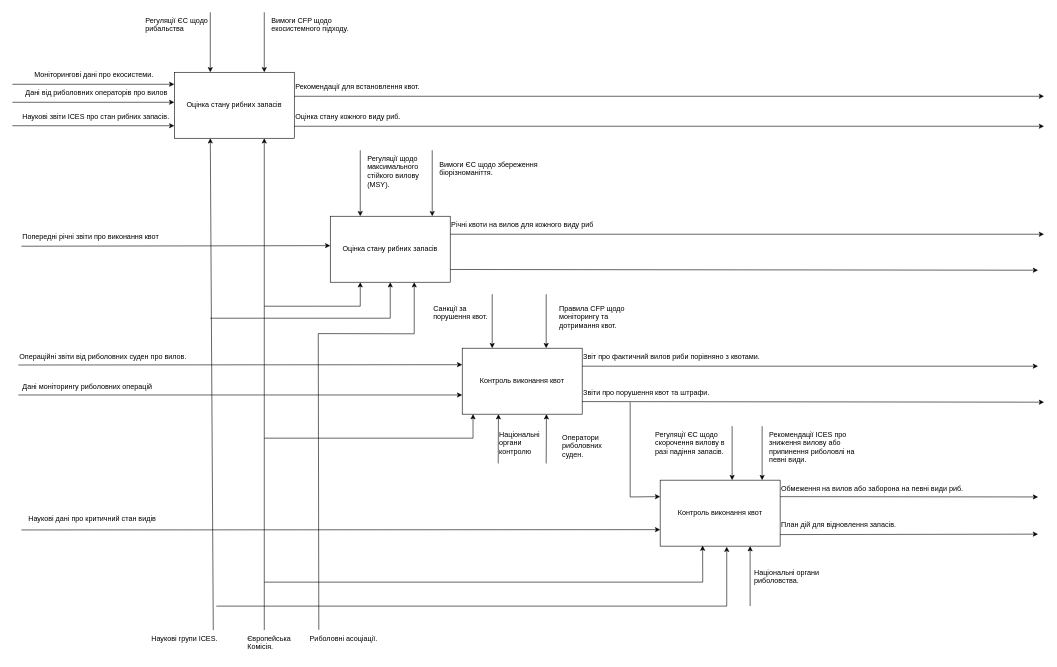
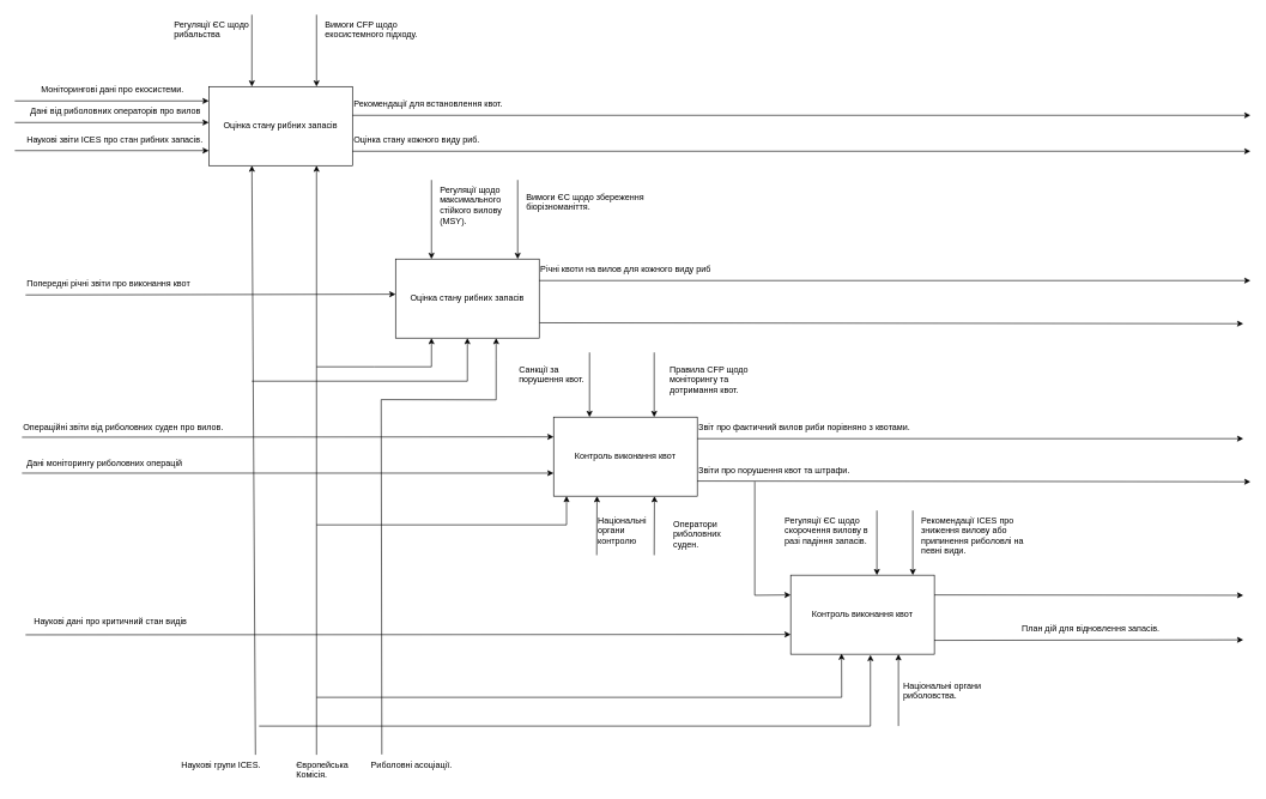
  <mxCell id="0" />
  <mxCell id="1" parent="0" />
  <mxCell id="2" value="&lt;div&gt;&lt;div&gt;Оцінка стану рибних запасів&lt;/div&gt;&lt;/div&gt;" style="rounded=0;whiteSpace=wrap;html=1;" vertex="1" parent="1"><mxGeometry x="290" y="120" width="200" height="110" as="geometry" /></mxCell>
  <mxCell id="3" value="" style="endArrow=classic;html=1;rounded=0;entryX=0;entryY=0.25;entryDx=0;entryDy=0;" edge="1" parent="1"><mxGeometry width="50" height="50" relative="1" as="geometry"><mxPoint x="20" y="209.13" as="sourcePoint" /><mxPoint x="290" y="209.13" as="targetPoint" /></mxGeometry></mxCell>
  <mxCell id="4" value="" style="endArrow=classic;html=1;rounded=0;entryX=0;entryY=0.25;entryDx=0;entryDy=0;" edge="1" parent="1"><mxGeometry width="50" height="50" relative="1" as="geometry"><mxPoint x="20" y="170" as="sourcePoint" /><mxPoint x="290" y="170" as="targetPoint" /></mxGeometry></mxCell>
  <mxCell id="5" value="" style="endArrow=classic;html=1;rounded=0;entryX=0;entryY=0.25;entryDx=0;entryDy=0;" edge="1" parent="1"><mxGeometry width="50" height="50" relative="1" as="geometry"><mxPoint x="20" y="140" as="sourcePoint" /><mxPoint x="290" y="140" as="targetPoint" /></mxGeometry></mxCell>
  <mxCell id="6" value="Наукові звіти ICES про стан рибних запасів." style="text;whiteSpace=wrap;html=1;" vertex="1" parent="1"><mxGeometry x="35" y="180" width="280" height="20" as="geometry" /></mxCell>
  <mxCell id="7" value="Дані від риболовних операторів про вилов&amp;nbsp;&lt;div&gt;&lt;br&gt;&lt;/div&gt;" style="text;whiteSpace=wrap;html=1;" vertex="1" parent="1"><mxGeometry x="40" y="140" width="260" height="20" as="geometry" /></mxCell>
  <mxCell id="8" value="Моніторингові дані про екосистеми." style="text;whiteSpace=wrap;html=1;" vertex="1" parent="1"><mxGeometry x="55" y="110" width="230" height="40" as="geometry" /></mxCell>
  <mxCell id="9" value="" style="endArrow=classic;html=1;rounded=0;entryX=0.25;entryY=0;entryDx=0;entryDy=0;" edge="1" parent="1"><mxGeometry width="50" height="50" relative="1" as="geometry"><mxPoint x="350" y="20" as="sourcePoint" /><mxPoint x="350" y="120" as="targetPoint" /></mxGeometry></mxCell>
  <mxCell id="10" value="Регуляції ЄС щодо рибальства" style="text;whiteSpace=wrap;html=1;" vertex="1" parent="1"><mxGeometry x="240" y="20" width="130" height="40" as="geometry" /></mxCell>
  <mxCell id="11" value="" style="endArrow=classic;html=1;rounded=0;entryX=0.25;entryY=0;entryDx=0;entryDy=0;" edge="1" parent="1"><mxGeometry width="50" height="50" relative="1" as="geometry"><mxPoint x="440" y="20" as="sourcePoint" /><mxPoint x="440" y="120" as="targetPoint" /></mxGeometry></mxCell>
  <mxCell id="12" value="Вимоги CFP щодо екосистемного підходу." style="text;whiteSpace=wrap;html=1;" vertex="1" parent="1"><mxGeometry x="450" y="20" width="150" height="40" as="geometry" /></mxCell>
  <mxCell id="13" value="Оцінка стану кожного виду риб." style="text;whiteSpace=wrap;html=1;" vertex="1" parent="1"><mxGeometry x="490" y="180" width="180" height="40" as="geometry" /></mxCell>
  <mxCell id="14" value="Рекомендації для встановлення квот." style="text;whiteSpace=wrap;html=1;" vertex="1" parent="1"><mxGeometry x="490" y="130" width="240" height="40" as="geometry" /></mxCell>
  <mxCell id="15" value="" style="endArrow=classic;html=1;rounded=0;entryX=0.25;entryY=0;entryDx=0;entryDy=0;exitX=0.75;exitY=0;exitDx=0;exitDy=0;" edge="1" parent="1" source="17"><mxGeometry width="50" height="50" relative="1" as="geometry"><mxPoint x="350" y="1034.174" as="sourcePoint" /><mxPoint x="350" y="230" as="targetPoint" /></mxGeometry></mxCell>
  <mxCell id="16" value="" style="endArrow=classic;html=1;rounded=0;entryX=0.25;entryY=0;entryDx=0;entryDy=0;" edge="1" parent="1"><mxGeometry width="50" height="50" relative="1" as="geometry"><mxPoint x="440" y="1050" as="sourcePoint" /><mxPoint x="440" y="230" as="targetPoint" /></mxGeometry></mxCell>
  <mxCell id="17" value="Наукові групи ICES." style="text;whiteSpace=wrap;html=1;" vertex="1" parent="1"><mxGeometry x="250" y="1050" width="140" height="40" as="geometry" /></mxCell>
  <mxCell id="18" value="Європейська Комісія." style="text;whiteSpace=wrap;html=1;" vertex="1" parent="1"><mxGeometry x="410" y="1050" width="90" height="40" as="geometry" /></mxCell>
  <mxCell id="19" value="&lt;div&gt;&lt;div&gt;Оцінка стану рибних запасів&lt;/div&gt;&lt;/div&gt;" style="rounded=0;whiteSpace=wrap;html=1;" vertex="1" parent="1"><mxGeometry x="550" y="360" width="200" height="110" as="geometry" /></mxCell>
  <mxCell id="20" value="" style="endArrow=classic;html=1;rounded=0;exitX=0;exitY=0.75;exitDx=0;exitDy=0;" edge="1" parent="1" source="21"><mxGeometry width="50" height="50" relative="1" as="geometry"><mxPoint x="460" y="410" as="sourcePoint" /><mxPoint x="550" y="409" as="targetPoint" /></mxGeometry></mxCell>
  <mxCell id="21" value="Попередні річні звіти про виконання квот" style="text;whiteSpace=wrap;html=1;" vertex="1" parent="1"><mxGeometry x="35" y="380" width="260" height="40" as="geometry" /></mxCell>
  <mxCell id="22" value="" style="endArrow=classic;html=1;rounded=0;exitX=1;exitY=0.25;exitDx=0;exitDy=0;" edge="1" parent="1"><mxGeometry width="50" height="50" relative="1" as="geometry"><mxPoint x="490" y="160" as="sourcePoint" /><mxPoint x="1740" y="160" as="targetPoint" /></mxGeometry></mxCell>
  <mxCell id="23" value="" style="endArrow=classic;html=1;rounded=0;entryX=0.25;entryY=0;entryDx=0;entryDy=0;" edge="1" parent="1" target="19"><mxGeometry width="50" height="50" relative="1" as="geometry"><mxPoint x="600" y="250" as="sourcePoint" /><mxPoint x="730" y="330" as="targetPoint" /></mxGeometry></mxCell>
  <mxCell id="24" value="Регуляції щодо максимального стійкого вилову (MSY)." style="text;whiteSpace=wrap;html=1;" vertex="1" parent="1"><mxGeometry x="610" y="250" width="100" height="40" as="geometry" /></mxCell>
  <mxCell id="25" value="Вимоги ЄС щодо збереження біорізноманіття." style="text;whiteSpace=wrap;html=1;" vertex="1" parent="1"><mxGeometry x="730" y="260" width="170" height="40" as="geometry" /></mxCell>
  <mxCell id="26" value="" style="endArrow=classic;html=1;rounded=0;entryX=0.25;entryY=0;entryDx=0;entryDy=0;" edge="1" parent="1"><mxGeometry width="50" height="50" relative="1" as="geometry"><mxPoint x="720" y="250" as="sourcePoint" /><mxPoint x="720" y="360" as="targetPoint" /></mxGeometry></mxCell>
  <mxCell id="27" value="" style="endArrow=classic;html=1;rounded=0;entryX=0.25;entryY=1;entryDx=0;entryDy=0;" edge="1" parent="1" target="19"><mxGeometry width="50" height="50" relative="1" as="geometry"><mxPoint x="440" y="510" as="sourcePoint" /><mxPoint x="650" y="580" as="targetPoint" /><Array as="points"><mxPoint x="520" y="510" /><mxPoint x="600" y="510" /></Array></mxGeometry></mxCell>
  <mxCell id="28" value="Риболовні асоціації." style="text;whiteSpace=wrap;html=1;" vertex="1" parent="1"><mxGeometry x="514" y="1050" width="140" height="40" as="geometry" /></mxCell>
  <mxCell id="29" value="" style="endArrow=classic;html=1;rounded=0;exitX=0;exitY=0.75;exitDx=0;exitDy=0;" edge="1" parent="1" source="13"><mxGeometry width="50" height="50" relative="1" as="geometry"><mxPoint x="760" y="440" as="sourcePoint" /><mxPoint x="1740" y="210" as="targetPoint" /></mxGeometry></mxCell>
  <mxCell id="30" value="Річні квоти на вилов для кожного виду риб" style="text;whiteSpace=wrap;html=1;" vertex="1" parent="1"><mxGeometry x="750" y="360" width="270" height="40" as="geometry" /></mxCell>
  <mxCell id="31" value="" style="endArrow=classic;html=1;rounded=0;exitX=1;exitY=0.5;exitDx=0;exitDy=0;" edge="1" parent="1"><mxGeometry width="50" height="50" relative="1" as="geometry"><mxPoint x="750" y="390" as="sourcePoint" /><mxPoint x="1740" y="390" as="targetPoint" /></mxGeometry></mxCell>
  <mxCell id="32" value="" style="endArrow=classic;html=1;rounded=0;exitX=1.002;exitY=0.807;exitDx=0;exitDy=0;exitPerimeter=0;" edge="1" parent="1" source="19"><mxGeometry width="50" height="50" relative="1" as="geometry"><mxPoint x="600" y="520" as="sourcePoint" /><mxPoint x="1730" y="450" as="targetPoint" /></mxGeometry></mxCell>
  <mxCell id="33" value="" style="endArrow=classic;html=1;rounded=0;exitX=0.121;exitY=-0.012;exitDx=0;exitDy=0;exitPerimeter=0;" edge="1" parent="1" source="28"><mxGeometry width="50" height="50" relative="1" as="geometry"><mxPoint x="531" y="1015" as="sourcePoint" /><mxPoint x="690" y="470" as="targetPoint" /><Array as="points"><mxPoint x="530" y="555.68" /><mxPoint x="690" y="556" /><mxPoint x="690" y="500" /></Array></mxGeometry></mxCell>
  <mxCell id="34" value="&lt;div&gt;&lt;div&gt;Контроль виконання квот&lt;/div&gt;&lt;/div&gt;" style="rounded=0;whiteSpace=wrap;html=1;" vertex="1" parent="1"><mxGeometry x="770" y="580" width="200" height="110" as="geometry" /></mxCell>
  <mxCell id="35" value="" style="endArrow=classic;html=1;rounded=0;entryX=0;entryY=0.25;entryDx=0;entryDy=0;" edge="1" parent="1" target="34"><mxGeometry width="50" height="50" relative="1" as="geometry"><mxPoint x="30" y="608" as="sourcePoint" /><mxPoint x="700" y="620" as="targetPoint" /></mxGeometry></mxCell>
  <mxCell id="36" value="" style="endArrow=classic;html=1;rounded=0;entryX=0;entryY=0.25;entryDx=0;entryDy=0;" edge="1" parent="1"><mxGeometry width="50" height="50" relative="1" as="geometry"><mxPoint x="30" y="658" as="sourcePoint" /><mxPoint x="770" y="658" as="targetPoint" /></mxGeometry></mxCell>
  <mxCell id="37" value="Операційні звіти від риболовних суден про вилов." style="text;whiteSpace=wrap;html=1;" vertex="1" parent="1"><mxGeometry x="30" y="580" width="310" height="40" as="geometry" /></mxCell>
  <mxCell id="38" value="Дані моніторингу риболовних операцій" style="text;whiteSpace=wrap;html=1;" vertex="1" parent="1"><mxGeometry x="35" y="630" width="250" height="40" as="geometry" /></mxCell>
  <mxCell id="39" value="" style="endArrow=classic;html=1;rounded=0;entryX=0.5;entryY=1;entryDx=0;entryDy=0;" edge="1" parent="1" target="19"><mxGeometry width="50" height="50" relative="1" as="geometry"><mxPoint x="350" y="530" as="sourcePoint" /><mxPoint x="650" y="470" as="targetPoint" /><Array as="points"><mxPoint x="650" y="530" /></Array></mxGeometry></mxCell>
  <mxCell id="40" value="" style="endArrow=classic;html=1;rounded=0;entryX=0.25;entryY=0;entryDx=0;entryDy=0;" edge="1" parent="1" target="34"><mxGeometry width="50" height="50" relative="1" as="geometry"><mxPoint x="820" y="490" as="sourcePoint" /><mxPoint x="700" y="490" as="targetPoint" /></mxGeometry></mxCell>
  <mxCell id="41" value="Правила CFP щодо моніторингу та дотримання квот." style="text;whiteSpace=wrap;html=1;" vertex="1" parent="1"><mxGeometry x="930" y="500" width="140" height="40" as="geometry" /></mxCell>
  <mxCell id="42" value="Санкції за порушення квот." style="text;whiteSpace=wrap;html=1;" vertex="1" parent="1"><mxGeometry x="720" y="500" width="110" height="40" as="geometry" /></mxCell>
  <mxCell id="43" value="" style="endArrow=classic;html=1;rounded=0;entryX=0.25;entryY=0;entryDx=0;entryDy=0;" edge="1" parent="1"><mxGeometry width="50" height="50" relative="1" as="geometry"><mxPoint x="910" y="490" as="sourcePoint" /><mxPoint x="910" y="580" as="targetPoint" /></mxGeometry></mxCell>
  <mxCell id="44" value="Звіт про фактичний вилов риби порівняно з квотами." style="text;whiteSpace=wrap;html=1;" vertex="1" parent="1"><mxGeometry x="970" y="580" width="320" height="40" as="geometry" /></mxCell>
  <mxCell id="45" value="Звіти про порушення квот та штрафи." style="text;whiteSpace=wrap;html=1;" vertex="1" parent="1"><mxGeometry x="970" y="640" width="270" height="40" as="geometry" /></mxCell>
  <mxCell id="46" value="" style="endArrow=classic;html=1;rounded=0;exitX=1;exitY=0.5;exitDx=0;exitDy=0;" edge="1" parent="1"><mxGeometry width="50" height="50" relative="1" as="geometry"><mxPoint x="970" y="610" as="sourcePoint" /><mxPoint x="1730" y="610" as="targetPoint" /></mxGeometry></mxCell>
  <mxCell id="47" value="" style="endArrow=classic;html=1;rounded=0;exitX=1.002;exitY=0.807;exitDx=0;exitDy=0;exitPerimeter=0;" edge="1" parent="1"><mxGeometry width="50" height="50" relative="1" as="geometry"><mxPoint x="970" y="669" as="sourcePoint" /><mxPoint x="1740" y="670" as="targetPoint" /></mxGeometry></mxCell>
  <mxCell id="48" value="" style="endArrow=classic;html=1;rounded=0;entryX=0.09;entryY=0.999;entryDx=0;entryDy=0;entryPerimeter=0;" edge="1" parent="1" target="34"><mxGeometry width="50" height="50" relative="1" as="geometry"><mxPoint x="440" y="730" as="sourcePoint" /><mxPoint x="788.6" y="720" as="targetPoint" /><Array as="points"><mxPoint x="788" y="730" /></Array></mxGeometry></mxCell>
  <mxCell id="49" value="Національні органи контролю" style="text;whiteSpace=wrap;html=1;" vertex="1" parent="1"><mxGeometry x="830" y="710" width="80" height="40" as="geometry" /></mxCell>
  <mxCell id="50" value="Оператори риболовних суден." style="text;whiteSpace=wrap;html=1;" vertex="1" parent="1"><mxGeometry x="935" y="715" width="90" height="40" as="geometry" /></mxCell>
  <mxCell id="51" value="" style="endArrow=classic;html=1;rounded=0;entryX=0.467;entryY=0.98;entryDx=0;entryDy=0;entryPerimeter=0;" edge="1" parent="1"><mxGeometry width="50" height="50" relative="1" as="geometry"><mxPoint x="830" y="772.2" as="sourcePoint" /><mxPoint x="830.4" y="690" as="targetPoint" /></mxGeometry></mxCell>
  <mxCell id="52" value="" style="endArrow=classic;html=1;rounded=0;entryX=0.467;entryY=0.98;entryDx=0;entryDy=0;entryPerimeter=0;" edge="1" parent="1"><mxGeometry width="50" height="50" relative="1" as="geometry"><mxPoint x="910" y="772.2" as="sourcePoint" /><mxPoint x="910.4" y="690" as="targetPoint" /></mxGeometry></mxCell>
  <mxCell id="53" value="&lt;div&gt;&lt;div&gt;Контроль виконання квот&lt;/div&gt;&lt;/div&gt;" style="rounded=0;whiteSpace=wrap;html=1;" vertex="1" parent="1"><mxGeometry x="1100" y="800" width="200" height="110" as="geometry" /></mxCell>
  <mxCell id="54" value="" style="endArrow=classic;html=1;rounded=0;entryX=0;entryY=0.25;entryDx=0;entryDy=0;" edge="1" parent="1" target="53"><mxGeometry width="50" height="50" relative="1" as="geometry"><mxPoint x="1050" y="670" as="sourcePoint" /><mxPoint x="1000" y="740" as="targetPoint" /><Array as="points"><mxPoint x="1050" y="828" /></Array></mxGeometry></mxCell>
  <mxCell id="55" value="Наукові дані про критичний стан видів" style="text;whiteSpace=wrap;html=1;" vertex="1" parent="1"><mxGeometry x="45" y="850" width="250" height="40" as="geometry" /></mxCell>
  <mxCell id="56" value="" style="endArrow=classic;html=1;rounded=0;entryX=0;entryY=0.75;entryDx=0;entryDy=0;" edge="1" parent="1" target="53"><mxGeometry width="50" height="50" relative="1" as="geometry"><mxPoint x="35" y="883" as="sourcePoint" /><mxPoint x="775" y="878" as="targetPoint" /></mxGeometry></mxCell>
  <mxCell id="57" value="Регуляції ЄС щодо скорочення вилову в разі падіння запасів." style="text;whiteSpace=wrap;html=1;" vertex="1" parent="1"><mxGeometry x="1090" y="710" width="120" height="40" as="geometry" /></mxCell>
  <mxCell id="58" value="Рекомендації ICES про зниження вилову або припинення риболовлі на певні види." style="text;whiteSpace=wrap;html=1;" vertex="1" parent="1"><mxGeometry x="1280" y="710" width="170" height="40" as="geometry" /></mxCell>
  <mxCell id="59" value="" style="endArrow=classic;html=1;rounded=0;entryX=0.6;entryY=0;entryDx=0;entryDy=0;entryPerimeter=0;" edge="1" parent="1" target="53"><mxGeometry width="50" height="50" relative="1" as="geometry"><mxPoint x="1220" y="710" as="sourcePoint" /><mxPoint x="1220" y="810" as="targetPoint" /></mxGeometry></mxCell>
  <mxCell id="60" value="" style="endArrow=classic;html=1;rounded=0;entryX=0.6;entryY=0;entryDx=0;entryDy=0;entryPerimeter=0;" edge="1" parent="1"><mxGeometry width="50" height="50" relative="1" as="geometry"><mxPoint x="1270" y="710" as="sourcePoint" /><mxPoint x="1270" y="800" as="targetPoint" /></mxGeometry></mxCell>
  <mxCell id="61" value="" style="endArrow=classic;html=1;rounded=0;exitX=1;exitY=0.25;exitDx=0;exitDy=0;" edge="1" parent="1" source="53"><mxGeometry width="50" height="50" relative="1" as="geometry"><mxPoint x="1320" y="910" as="sourcePoint" /><mxPoint x="1730" y="828" as="targetPoint" /></mxGeometry></mxCell>
- <mxCell id="62" value="Обмеження на вилов або заборона на певні види риб." style="text;whiteSpace=wrap;html=1;" vertex="1" parent="1"><mxGeometry x="1300" y="800" width="340" height="40" as="geometry" /></mxCell>
- <mxCell id="63" value="План дій для відновлення запасів." style="text;whiteSpace=wrap;html=1;" vertex="1" parent="1"><mxGeometry x="1300" y="860" width="230" height="40" as="geometry" /></mxCell>
+ <mxCell id="63" value="План дій для відновлення запасів." style="text;whiteSpace=wrap;html=1;" vertex="1" parent="1"><mxGeometry x="1420" y="860" width="230" height="40" as="geometry" /></mxCell>
  <mxCell id="64" value="" style="endArrow=classic;html=1;rounded=0;exitX=0.999;exitY=0.825;exitDx=0;exitDy=0;exitPerimeter=0;" edge="1" parent="1" source="53"><mxGeometry width="50" height="50" relative="1" as="geometry"><mxPoint x="1380" y="910" as="sourcePoint" /><mxPoint x="1730" y="890" as="targetPoint" /></mxGeometry></mxCell>
  <mxCell id="65" value="" style="endArrow=classic;html=1;rounded=0;entryX=0.354;entryY=0.992;entryDx=0;entryDy=0;entryPerimeter=0;" edge="1" parent="1" target="53"><mxGeometry width="50" height="50" relative="1" as="geometry"><mxPoint x="440" y="970" as="sourcePoint" /><mxPoint x="1170" y="970" as="targetPoint" /><Array as="points"><mxPoint x="1171" y="970" /></Array></mxGeometry></mxCell>
  <mxCell id="66" value="" style="endArrow=classic;html=1;rounded=0;entryX=0.555;entryY=1.009;entryDx=0;entryDy=0;entryPerimeter=0;" edge="1" parent="1" target="53"><mxGeometry width="50" height="50" relative="1" as="geometry"><mxPoint x="360" y="1010" as="sourcePoint" /><mxPoint x="940" y="860" as="targetPoint" /><Array as="points"><mxPoint x="1211" y="1010" /></Array></mxGeometry></mxCell>
  <mxCell id="67" value="Національні органи риболовства." style="text;whiteSpace=wrap;html=1;" vertex="1" parent="1"><mxGeometry x="1255" y="940" width="125" height="40" as="geometry" /></mxCell>
  <mxCell id="68" value="" style="endArrow=classic;html=1;rounded=0;entryX=0.75;entryY=1;entryDx=0;entryDy=0;" edge="1" parent="1" target="53"><mxGeometry width="50" height="50" relative="1" as="geometry"><mxPoint x="1250" y="1010" as="sourcePoint" /><mxPoint x="1270" y="930" as="targetPoint" /></mxGeometry></mxCell>
